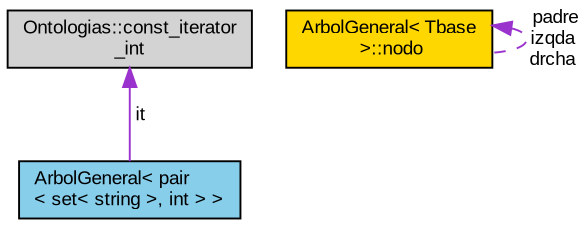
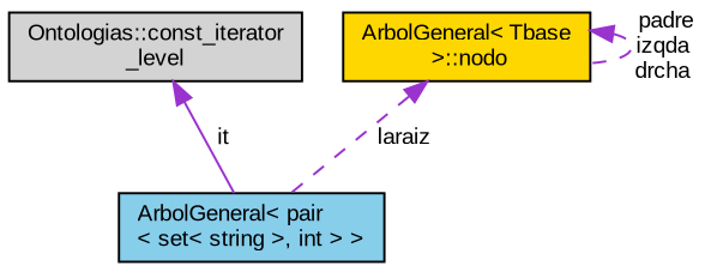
  digraph {
    fontname="Liberation Sans"
    node [color=black fontname="Liberation Sans" fontsize=10 shape=record style=filled]
    edge [color=darkorchid3 dir=back fontname="Liberation Sans" fontsize=10 labelfontname=Helvetica labelfontsize=10 style=dashed]
-   n1 [fillcolor=lightgrey fontcolor=black height=0.2 label="Ontologias::const_iterator\l_int" width=0.4]
+   n1 [fillcolor=lightgrey fontcolor=black height=0.2 label="Ontologias::const_iterator\l_level" width=0.4]
    n2 [fillcolor=skyblue height=0.2 label="ArbolGeneral\< pair\l\< set\< string \>, int \> \>" width=0.4]
    n3 [fillcolor=gold height=0.2 label="ArbolGeneral\< Tbase\l \>::nodo" width=0.4]
    n1 -> n2 [label=" it" style=solid]
+   n3 -> n2 [label=" laraiz"]
    n3 -> n3 [label=" padre\nizqda\ndrcha"]
  }
